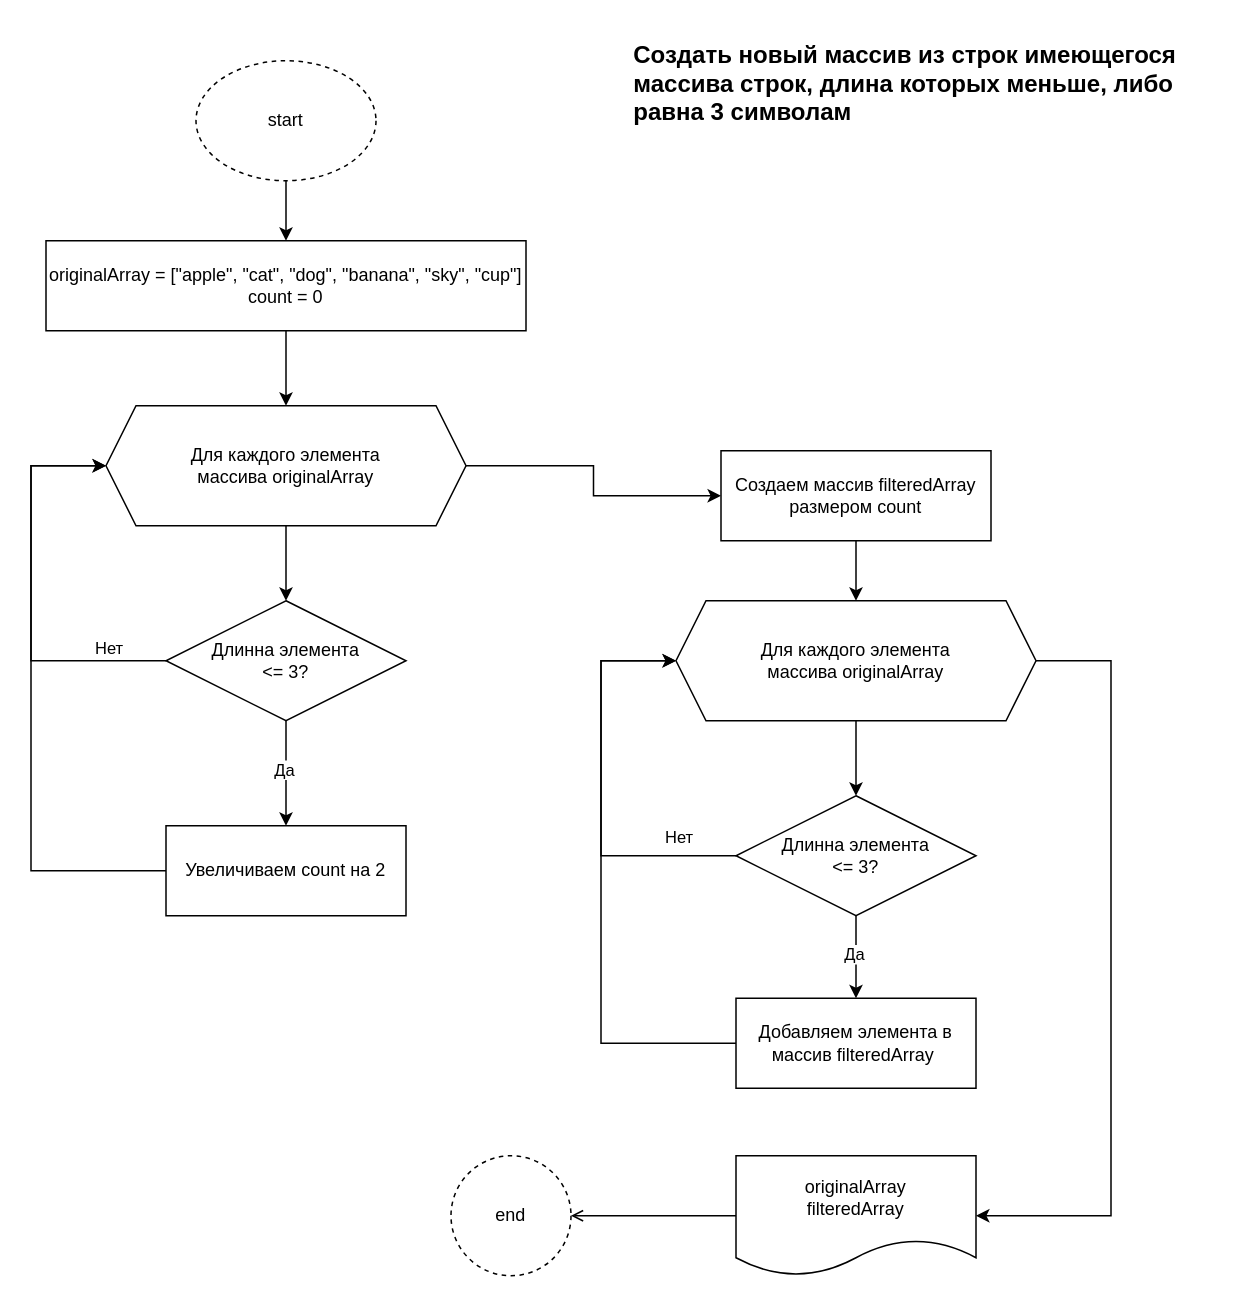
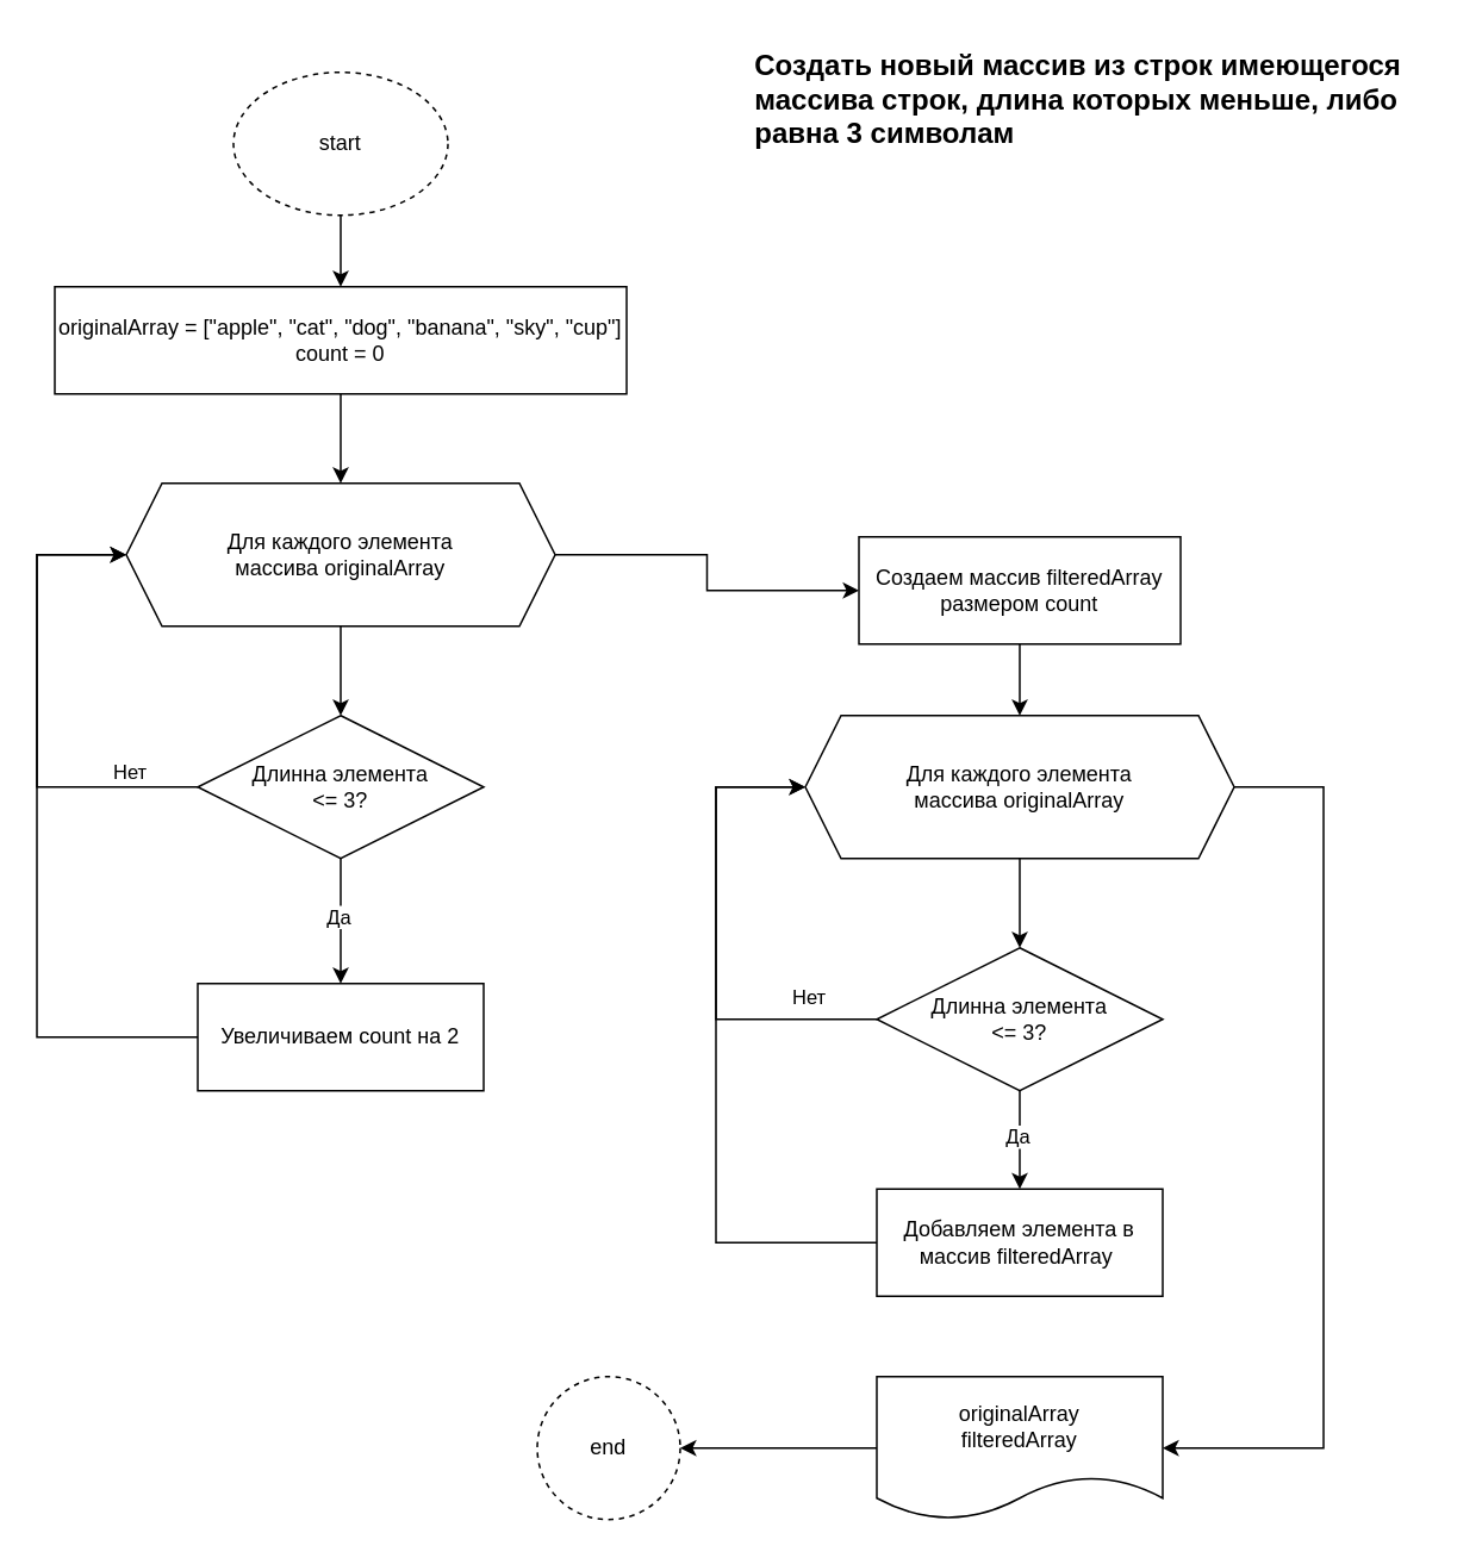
  <mxCell id="0" />
  <mxCell id="1" parent="0" />
- <mxCell id="2" value="" style="edgeStyle=orthogonalEdgeStyle;rounded=0;orthogonalLoop=1;jettySize=auto;html=1;endArrow=open;" parent="1" source="3" target="4" edge="1"><mxGeometry relative="1" as="geometry" /></mxCell>
+ <mxCell id="2" value="" style="edgeStyle=orthogonalEdgeStyle;rounded=0;orthogonalLoop=1;jettySize=auto;html=1;" parent="1" source="3" target="4" edge="1"><mxGeometry relative="1" as="geometry" /></mxCell>
  <mxCell id="3" value="originalArray&lt;br&gt;filteredArray" style="shape=document;whiteSpace=wrap;html=1;boundedLbl=1;" parent="1" vertex="1"><mxGeometry x="490" y="770" width="160" height="80" as="geometry" /></mxCell>
  <mxCell id="4" value="end" style="ellipse;whiteSpace=wrap;html=1;dashed=1;" parent="1" vertex="1"><mxGeometry x="300" y="770" width="80" height="80" as="geometry" /></mxCell>
  <mxCell id="5" value="Создать новый массив из строк имеющегося массива строк, длина которых меньше, либо равна 3 символам" style="text;html=1;strokeColor=none;fillColor=none;align=left;verticalAlign=top;whiteSpace=wrap;rounded=0;fontStyle=1;fontSize=16;" vertex="1" parent="1"><mxGeometry x="420" y="20" width="387" height="80" as="geometry" /></mxCell>
  <mxCell id="6" value="" style="edgeStyle=orthogonalEdgeStyle;rounded=0;orthogonalLoop=1;jettySize=auto;html=1;" edge="1" parent="1" source="8" target="13"><mxGeometry relative="1" as="geometry" /></mxCell>
  <mxCell id="7" style="edgeStyle=orthogonalEdgeStyle;rounded=0;orthogonalLoop=1;jettySize=auto;html=1;entryX=0;entryY=0.5;entryDx=0;entryDy=0;" edge="1" parent="1" source="8" target="29"><mxGeometry relative="1" as="geometry" /></mxCell>
  <mxCell id="8" value="Для каждого элемента&lt;br&gt;массива originalArray" style="shape=hexagon;perimeter=hexagonPerimeter2;whiteSpace=wrap;html=1;fixedSize=1;" vertex="1" parent="1"><mxGeometry x="70" y="270" width="240" height="80" as="geometry" /></mxCell>
  <mxCell id="9" value="" style="edgeStyle=orthogonalEdgeStyle;rounded=0;orthogonalLoop=1;jettySize=auto;html=1;entryX=0.5;entryY=0;entryDx=0;entryDy=0;" edge="1" parent="1" source="13" target="27"><mxGeometry relative="1" as="geometry"><mxPoint x="190" y="550" as="targetPoint" /></mxGeometry></mxCell>
  <mxCell id="10" value="Да" style="edgeLabel;html=1;align=center;verticalAlign=middle;resizable=0;points=[];" vertex="1" connectable="0" parent="9"><mxGeometry x="-0.091" y="-2" relative="1" as="geometry"><mxPoint as="offset" /></mxGeometry></mxCell>
  <mxCell id="11" style="edgeStyle=orthogonalEdgeStyle;rounded=0;orthogonalLoop=1;jettySize=auto;html=1;entryX=0;entryY=0.5;entryDx=0;entryDy=0;exitX=0;exitY=0.5;exitDx=0;exitDy=0;" edge="1" parent="1" source="13" target="8"><mxGeometry relative="1" as="geometry"><Array as="points"><mxPoint x="20" y="440" /><mxPoint x="20" y="310" /></Array></mxGeometry></mxCell>
  <mxCell id="12" value="Нет" style="edgeLabel;html=1;align=center;verticalAlign=middle;resizable=0;points=[];" vertex="1" connectable="0" parent="11"><mxGeometry x="-0.714" y="-1" relative="1" as="geometry"><mxPoint y="-8" as="offset" /></mxGeometry></mxCell>
  <mxCell id="13" value="Длинна элемента&lt;br&gt;&amp;lt;= 3?" style="rhombus;whiteSpace=wrap;html=1;" vertex="1" parent="1"><mxGeometry x="110" y="400" width="160" height="80" as="geometry" /></mxCell>
  <mxCell id="14" style="edgeStyle=orthogonalEdgeStyle;rounded=0;orthogonalLoop=1;jettySize=auto;html=1;entryX=0;entryY=0.5;entryDx=0;entryDy=0;exitX=0;exitY=0.5;exitDx=0;exitDy=0;" edge="1" parent="1" source="27" target="8"><mxGeometry relative="1" as="geometry"><mxPoint x="110" y="580" as="sourcePoint" /><Array as="points"><mxPoint x="20" y="580" /><mxPoint x="20" y="310" /></Array></mxGeometry></mxCell>
  <mxCell id="15" value="" style="edgeStyle=orthogonalEdgeStyle;rounded=0;orthogonalLoop=1;jettySize=auto;html=1;" edge="1" parent="1" source="17" target="22"><mxGeometry relative="1" as="geometry" /></mxCell>
  <mxCell id="16" value="" style="edgeStyle=orthogonalEdgeStyle;rounded=0;orthogonalLoop=1;jettySize=auto;html=1;exitX=1;exitY=0.5;exitDx=0;exitDy=0;entryX=1;entryY=0.5;entryDx=0;entryDy=0;" edge="1" parent="1" source="17" target="3"><mxGeometry relative="1" as="geometry"><Array as="points"><mxPoint x="740" y="440" /><mxPoint x="740" y="810" /></Array></mxGeometry></mxCell>
  <mxCell id="17" value="Для каждого элемента&lt;br&gt;массива originalArray" style="shape=hexagon;perimeter=hexagonPerimeter2;whiteSpace=wrap;html=1;fixedSize=1;" vertex="1" parent="1"><mxGeometry x="450" y="400" width="240" height="80" as="geometry" /></mxCell>
  <mxCell id="18" value="" style="edgeStyle=orthogonalEdgeStyle;rounded=0;orthogonalLoop=1;jettySize=auto;html=1;" edge="1" parent="1" source="22" target="24"><mxGeometry relative="1" as="geometry" /></mxCell>
  <mxCell id="19" value="Да" style="edgeLabel;html=1;align=center;verticalAlign=middle;resizable=0;points=[];" vertex="1" connectable="0" parent="18"><mxGeometry x="-0.091" y="-2" relative="1" as="geometry"><mxPoint as="offset" /></mxGeometry></mxCell>
  <mxCell id="20" style="edgeStyle=orthogonalEdgeStyle;rounded=0;orthogonalLoop=1;jettySize=auto;html=1;entryX=0;entryY=0.5;entryDx=0;entryDy=0;exitX=0;exitY=0.5;exitDx=0;exitDy=0;" edge="1" parent="1" source="22" target="17"><mxGeometry relative="1" as="geometry"><Array as="points"><mxPoint x="400" y="570" /><mxPoint x="400" y="440" /></Array></mxGeometry></mxCell>
  <mxCell id="21" value="Нет" style="edgeLabel;html=1;align=center;verticalAlign=middle;resizable=0;points=[];" vertex="1" connectable="0" parent="20"><mxGeometry x="-0.714" y="-1" relative="1" as="geometry"><mxPoint y="-12" as="offset" /></mxGeometry></mxCell>
  <mxCell id="22" value="Длинна элемента&lt;br&gt;&amp;lt;= 3?" style="rhombus;whiteSpace=wrap;html=1;" vertex="1" parent="1"><mxGeometry x="490" y="530" width="160" height="80" as="geometry" /></mxCell>
  <mxCell id="23" style="edgeStyle=orthogonalEdgeStyle;rounded=0;orthogonalLoop=1;jettySize=auto;html=1;entryX=0;entryY=0.5;entryDx=0;entryDy=0;exitX=0;exitY=0.5;exitDx=0;exitDy=0;" edge="1" parent="1" source="24" target="17"><mxGeometry relative="1" as="geometry"><Array as="points"><mxPoint x="400" y="695" /><mxPoint x="400" y="440" /></Array></mxGeometry></mxCell>
  <mxCell id="24" value="Добавляем элемента в массив filteredArray&amp;nbsp;" style="whiteSpace=wrap;html=1;" vertex="1" parent="1"><mxGeometry x="490" y="665" width="160" height="60" as="geometry" /></mxCell>
  <mxCell id="25" value="" style="edgeStyle=orthogonalEdgeStyle;rounded=0;orthogonalLoop=1;jettySize=auto;html=1;" edge="1" parent="1" source="26" target="31"><mxGeometry relative="1" as="geometry" /></mxCell>
  <mxCell id="26" value="start" style="ellipse;whiteSpace=wrap;html=1;dashed=1;" vertex="1" parent="1"><mxGeometry x="130" y="40" width="120" height="80" as="geometry" /></mxCell>
  <mxCell id="27" value="Увеличиваем count на 2" style="whiteSpace=wrap;html=1;" vertex="1" parent="1"><mxGeometry x="110" y="550" width="160" height="60" as="geometry" /></mxCell>
  <mxCell id="28" value="" style="edgeStyle=orthogonalEdgeStyle;rounded=0;orthogonalLoop=1;jettySize=auto;html=1;" edge="1" parent="1" source="29" target="17"><mxGeometry relative="1" as="geometry" /></mxCell>
  <mxCell id="29" value="Создаем массив filteredArray размером count" style="whiteSpace=wrap;html=1;" vertex="1" parent="1"><mxGeometry x="480" y="300" width="180" height="60" as="geometry" /></mxCell>
  <mxCell id="30" value="" style="edgeStyle=orthogonalEdgeStyle;rounded=0;orthogonalLoop=1;jettySize=auto;html=1;" edge="1" parent="1" source="31" target="8"><mxGeometry relative="1" as="geometry" /></mxCell>
  <mxCell id="31" value="originalArray = [&quot;apple&quot;, &quot;cat&quot;, &quot;dog&quot;, &quot;banana&quot;, &quot;sky&quot;, &quot;cup&quot;]&lt;br style=&quot;border-color: var(--border-color);&quot;&gt;count = 0" style="whiteSpace=wrap;html=1;" vertex="1" parent="1"><mxGeometry x="30" y="160" width="320" height="60" as="geometry" /></mxCell>
